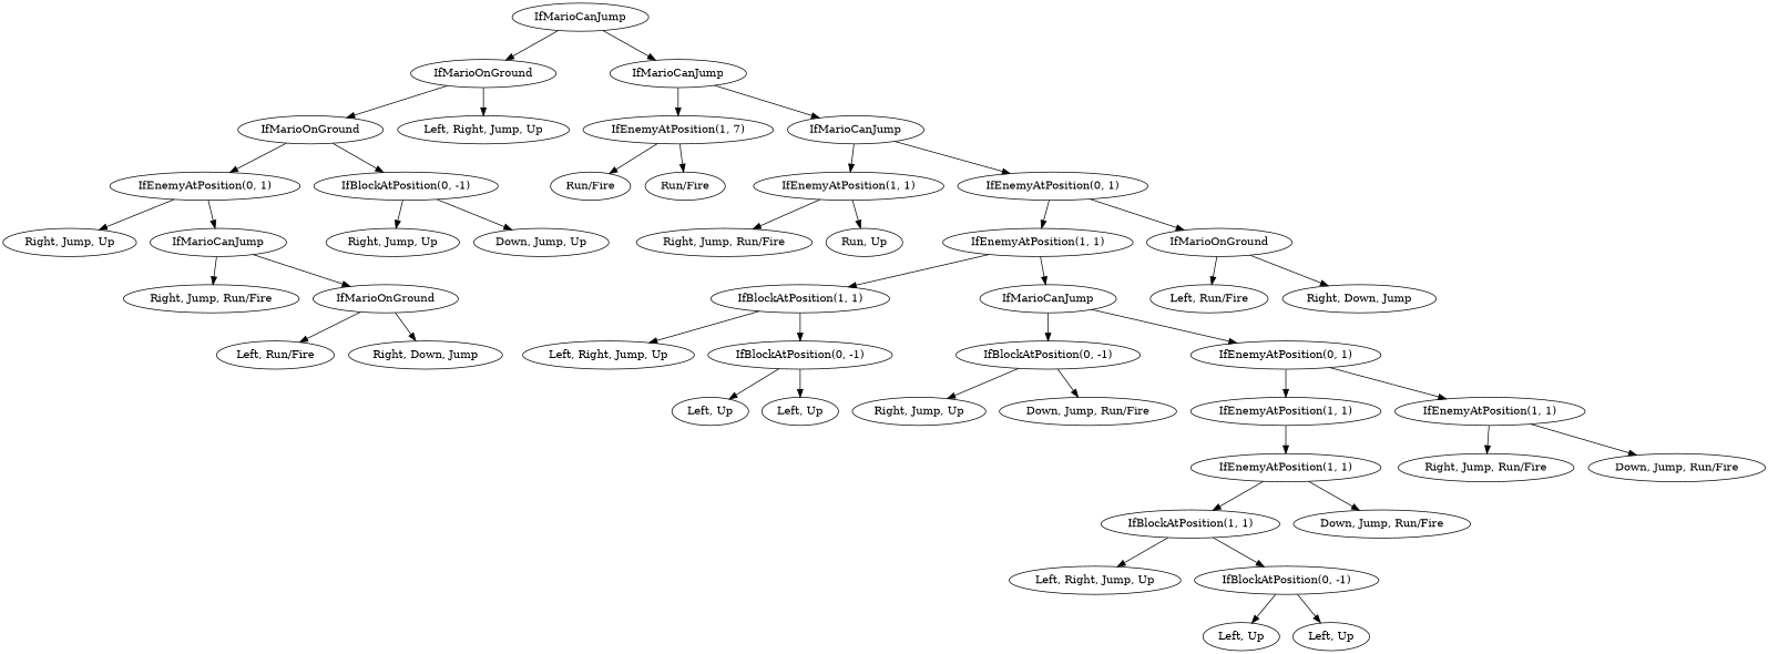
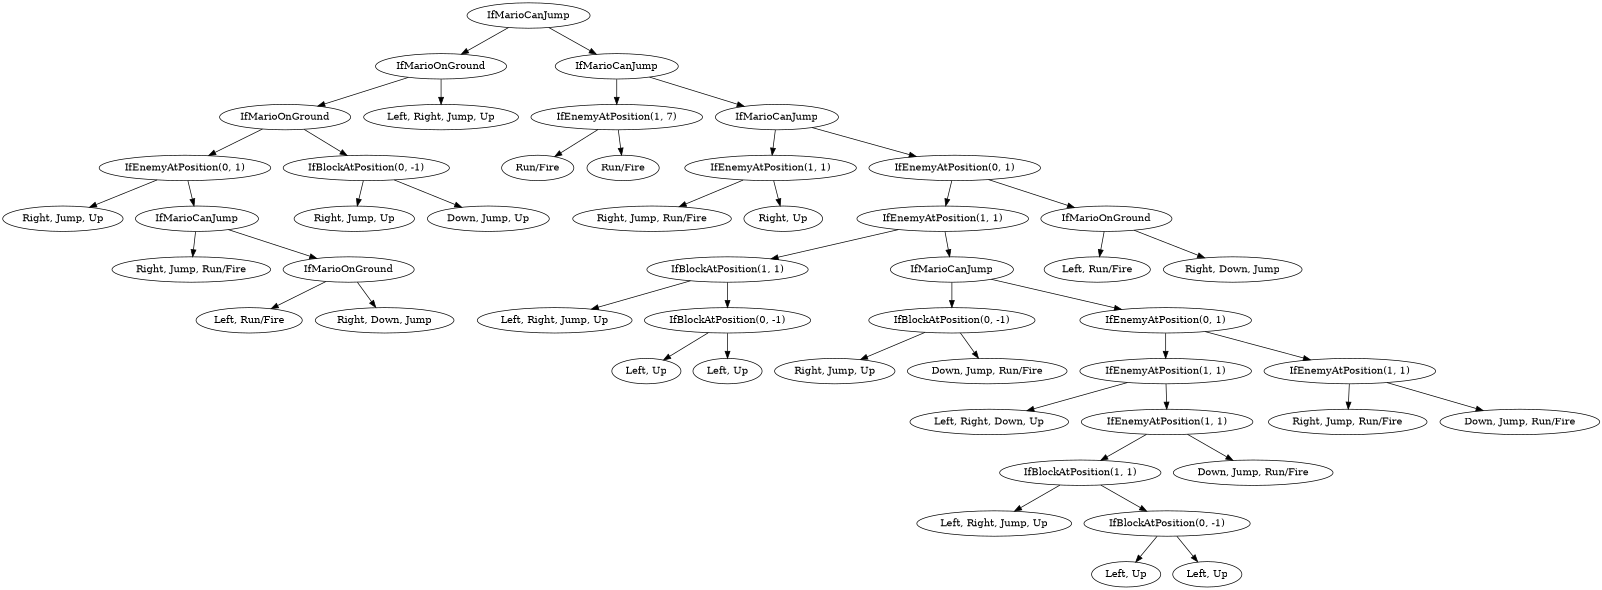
  digraph {
    n1 [label=IfMarioCanJump]
    n2 [label=IfMarioOnGround]
    n3 [label=IfMarioCanJump]
    n4 [label=IfMarioOnGround]
    n5 [label="Left, Right, Jump, Up"]
    n6 [label="IfEnemyAtPosition(1, 7)"]
    n7 [label=IfMarioCanJump]
    n8 [label="IfEnemyAtPosition(0, 1)"]
    n9 [label="IfBlockAtPosition(0, -1)"]
    n10 [label="Right, Jump, Up"]
    n11 [label=IfMarioCanJump]
    n12 [label="Right, Jump, Up"]
    n13 [label="Down, Jump, Up"]
    n14 [label="Right, Jump, Run/Fire"]
    n15 [label=IfMarioOnGround]
    n16 [label="Left, Run/Fire"]
    n17 [label="Right, Down, Jump"]
    n18 [label="Run/Fire"]
    n19 [label="Run/Fire"]
    n20 [label="IfEnemyAtPosition(1, 1)"]
    n21 [label="IfEnemyAtPosition(0, 1)"]
    n22 [label="Right, Jump, Run/Fire"]
-   n23 [label="Run, Up"]
+   n23 [label="Right, Up"]
    n24 [label="IfEnemyAtPosition(1, 1)"]
    n25 [label=IfMarioOnGround]
    n26 [label="IfBlockAtPosition(1, 1)"]
    n27 [label=IfMarioCanJump]
    n28 [label="Left, Run/Fire"]
    n29 [label="Right, Down, Jump"]
    n30 [label="Left, Right, Jump, Up"]
    n31 [label="IfBlockAtPosition(0, -1)"]
    n32 [label="IfBlockAtPosition(0, -1)"]
    n33 [label="IfEnemyAtPosition(0, 1)"]
    n34 [label="Left, Up"]
    n35 [label="Left, Up"]
    n36 [label="Right, Jump, Up"]
    n37 [label="Down, Jump, Run/Fire"]
    n38 [label="IfEnemyAtPosition(1, 1)"]
    n39 [label="IfEnemyAtPosition(1, 1)"]
+   n40 [label="Left, Right, Down, Up"]
    n41 [label="IfEnemyAtPosition(1, 1)"]
    n42 [label="Right, Jump, Run/Fire"]
    n43 [label="Down, Jump, Run/Fire"]
    n44 [label="IfBlockAtPosition(1, 1)"]
    n45 [label="Down, Jump, Run/Fire"]
    n46 [label="Left, Right, Jump, Up"]
    n47 [label="IfBlockAtPosition(0, -1)"]
    n48 [label="Left, Up"]
    n49 [label="Left, Up"]
    n1 -> n2
    n1 -> n3
    n2 -> n4
    n2 -> n5
    n3 -> n6
    n3 -> n7
    n4 -> n8
    n4 -> n9
    n6 -> n18
    n6 -> n19
    n7 -> n20
    n7 -> n21
    n8 -> n10
    n8 -> n11
    n9 -> n12
    n9 -> n13
    n11 -> n14
    n11 -> n15
    n15 -> n16
    n15 -> n17
    n20 -> n22
    n20 -> n23
    n21 -> n24
    n21 -> n25
    n24 -> n26
    n24 -> n27
    n25 -> n28
    n25 -> n29
    n26 -> n30
    n26 -> n31
    n27 -> n32
    n27 -> n33
    n31 -> n34
    n31 -> n35
    n32 -> n36
    n32 -> n37
    n33 -> n38
    n33 -> n39
+   n38 -> n40
    n38 -> n41
    n39 -> n42
    n39 -> n43
    n41 -> n44
    n41 -> n45
    n44 -> n46
    n44 -> n47
    n47 -> n48
    n47 -> n49
  }
